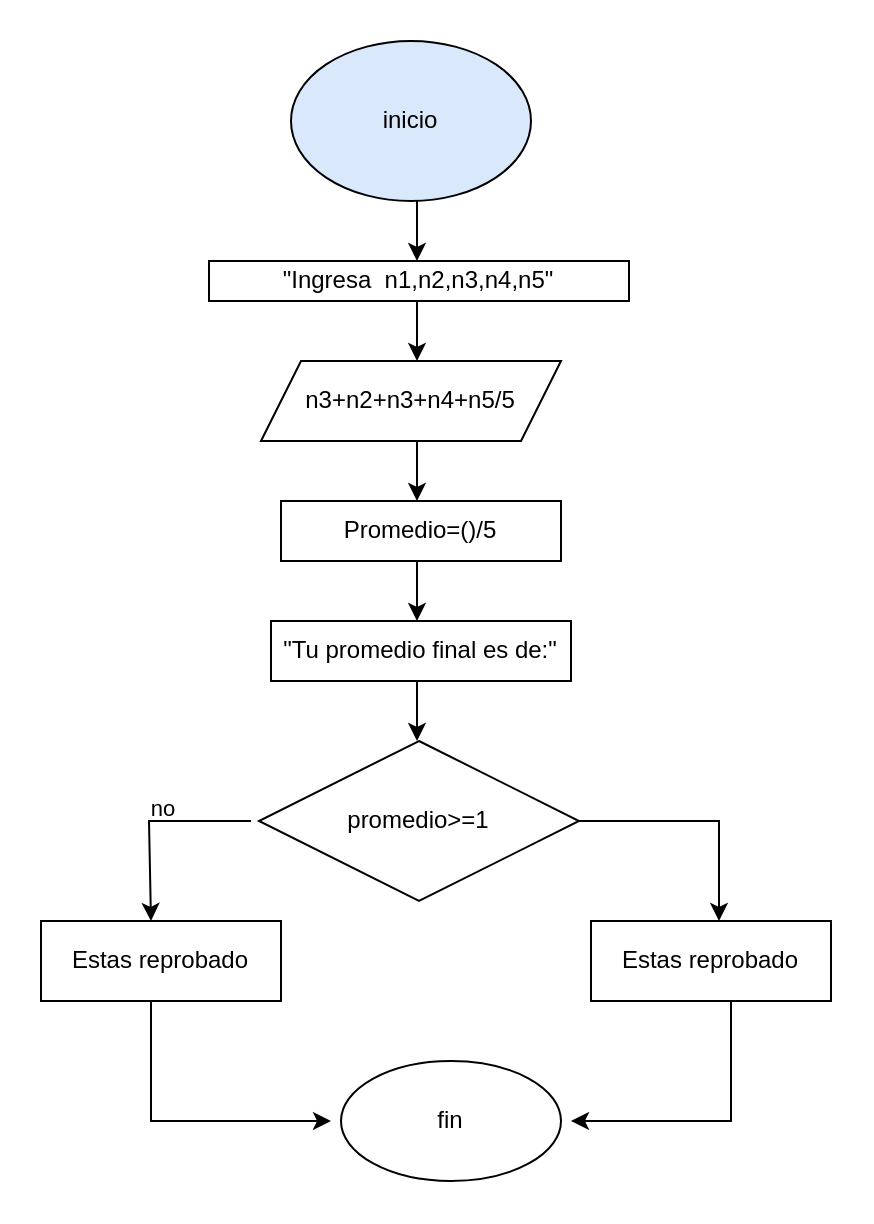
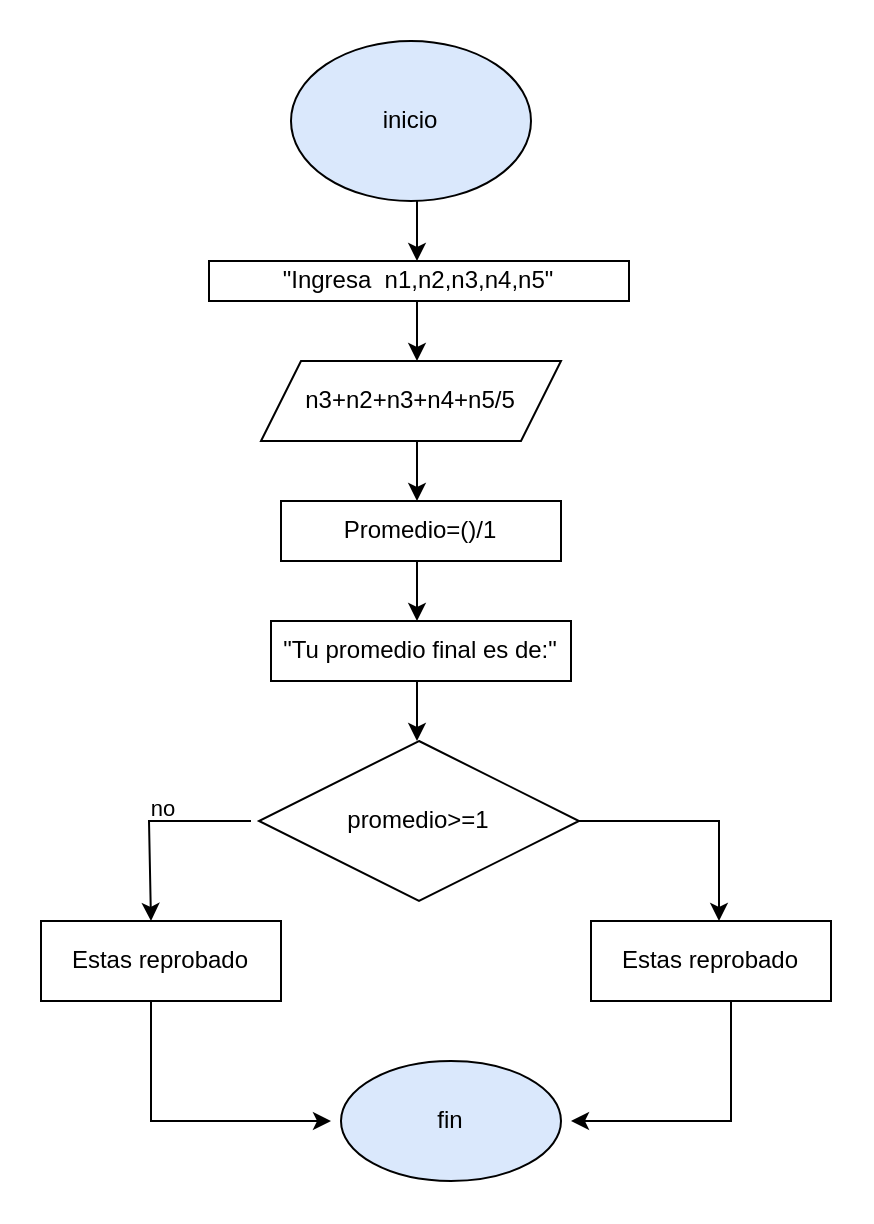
  <mxCell id="0" />
  <mxCell id="1" parent="0" />
  <mxCell id="2" value="inicio" style="ellipse;whiteSpace=wrap;html=1;fillColor=#dae8fc;" parent="1" vertex="1"><mxGeometry x="145" y="20" width="120" height="80" as="geometry" /></mxCell>
  <mxCell id="3" value="" style="endArrow=classic;html=1;rounded=0;" parent="1" edge="1"><mxGeometry width="50" height="50" relative="1" as="geometry"><mxPoint x="208" y="100" as="sourcePoint" /><mxPoint x="208" y="130" as="targetPoint" /></mxGeometry></mxCell>
  <mxCell id="4" value="n3+n2+n3+n4+n5/5" style="shape=parallelogram;perimeter=parallelogramPerimeter;whiteSpace=wrap;html=1;fixedSize=1;" parent="1" vertex="1"><mxGeometry x="130" y="180" width="150" height="40" as="geometry" /></mxCell>
  <mxCell id="5" value="&quot;Ingresa&amp;nbsp; n1,n2,n3,n4,n5&quot;" style="rounded=0;whiteSpace=wrap;html=1;" parent="1" vertex="1"><mxGeometry x="104" y="130" width="210" height="20" as="geometry" /></mxCell>
  <mxCell id="6" value="" style="endArrow=classic;html=1;rounded=0;" parent="1" edge="1"><mxGeometry width="50" height="50" relative="1" as="geometry"><mxPoint x="208" y="150" as="sourcePoint" /><mxPoint x="208" y="180" as="targetPoint" /></mxGeometry></mxCell>
  <mxCell id="7" value="" style="endArrow=classic;html=1;rounded=0;" parent="1" edge="1"><mxGeometry width="50" height="50" relative="1" as="geometry"><mxPoint x="208" y="220" as="sourcePoint" /><mxPoint x="208" y="250" as="targetPoint" /></mxGeometry></mxCell>
- <mxCell id="8" value="Promedio=()/5" style="rounded=0;whiteSpace=wrap;html=1;" parent="1" vertex="1"><mxGeometry x="140" y="250" width="140" height="30" as="geometry" /></mxCell>
+ <mxCell id="8" value="Promedio=()/1" style="rounded=0;whiteSpace=wrap;html=1;" parent="1" vertex="1"><mxGeometry x="140" y="250" width="140" height="30" as="geometry" /></mxCell>
  <mxCell id="9" value="" style="endArrow=classic;html=1;rounded=0;" parent="1" edge="1"><mxGeometry width="50" height="50" relative="1" as="geometry"><mxPoint x="208" y="280" as="sourcePoint" /><mxPoint x="208" y="310" as="targetPoint" /></mxGeometry></mxCell>
  <mxCell id="10" value="&quot;Tu promedio final es de:&quot;" style="rounded=0;whiteSpace=wrap;html=1;" parent="1" vertex="1"><mxGeometry x="135" y="310" width="150" height="30" as="geometry" /></mxCell>
  <mxCell id="11" value="" style="endArrow=classic;html=1;rounded=0;" parent="1" edge="1"><mxGeometry width="50" height="50" relative="1" as="geometry"><mxPoint x="208" y="340" as="sourcePoint" /><mxPoint x="208" y="370" as="targetPoint" /></mxGeometry></mxCell>
  <mxCell id="12" value="promedio&amp;gt;=1" style="rhombus;whiteSpace=wrap;html=1;" parent="1" vertex="1"><mxGeometry x="129" y="370" width="160" height="80" as="geometry" /></mxCell>
  <mxCell id="13" value="" style="endArrow=classic;html=1;rounded=0;" parent="1" edge="1"><mxGeometry width="50" height="50" relative="1" as="geometry"><mxPoint x="289" y="410" as="sourcePoint" /><mxPoint x="359" y="460" as="targetPoint" /><Array as="points"><mxPoint x="359" y="410" /></Array></mxGeometry></mxCell>
  <mxCell id="14" value="no" style="edgeLabel;html=1;align=center;verticalAlign=middle;resizable=0;points=[];" parent="13" vertex="1" connectable="0"><mxGeometry x="-0.6" y="2" relative="1" as="geometry"><mxPoint x="-233" y="-5" as="offset" /></mxGeometry></mxCell>
  <mxCell id="15" value="" style="endArrow=classic;html=1;rounded=0;" parent="1" edge="1"><mxGeometry width="50" height="50" relative="1" as="geometry"><mxPoint x="125" y="410" as="sourcePoint" /><mxPoint x="75" y="460" as="targetPoint" /><Array as="points"><mxPoint x="74" y="410" /></Array></mxGeometry></mxCell>
  <mxCell id="16" value="Estas reprobado" style="rounded=0;whiteSpace=wrap;html=1;" parent="1" vertex="1"><mxGeometry x="20" y="460" width="120" height="40" as="geometry" /></mxCell>
  <mxCell id="17" value="Estas reprobado" style="rounded=0;whiteSpace=wrap;html=1;" parent="1" vertex="1"><mxGeometry x="295" y="460" width="120" height="40" as="geometry" /></mxCell>
  <mxCell id="18" value="" style="endArrow=classic;html=1;rounded=0;" parent="1" edge="1"><mxGeometry width="50" height="50" relative="1" as="geometry"><mxPoint x="75" y="500" as="sourcePoint" /><mxPoint x="165" y="560" as="targetPoint" /><Array as="points"><mxPoint x="75" y="560" /></Array></mxGeometry></mxCell>
  <mxCell id="19" value="" style="endArrow=classic;html=1;rounded=0;exitX=0.5;exitY=1;exitDx=0;exitDy=0;" parent="1" edge="1"><mxGeometry width="50" height="50" relative="1" as="geometry"><mxPoint x="365" y="500" as="sourcePoint" /><mxPoint x="285" y="560" as="targetPoint" /><Array as="points"><mxPoint x="365" y="560" /><mxPoint x="355" y="560" /></Array></mxGeometry></mxCell>
- <mxCell id="20" value="fin" style="ellipse;whiteSpace=wrap;html=1;" parent="1" vertex="1"><mxGeometry x="170" y="530" width="110" height="60" as="geometry" /></mxCell>
+ <mxCell id="20" value="fin" style="ellipse;whiteSpace=wrap;html=1;fillColor=#dae8fc;" parent="1" vertex="1"><mxGeometry x="170" y="530" width="110" height="60" as="geometry" /></mxCell>
